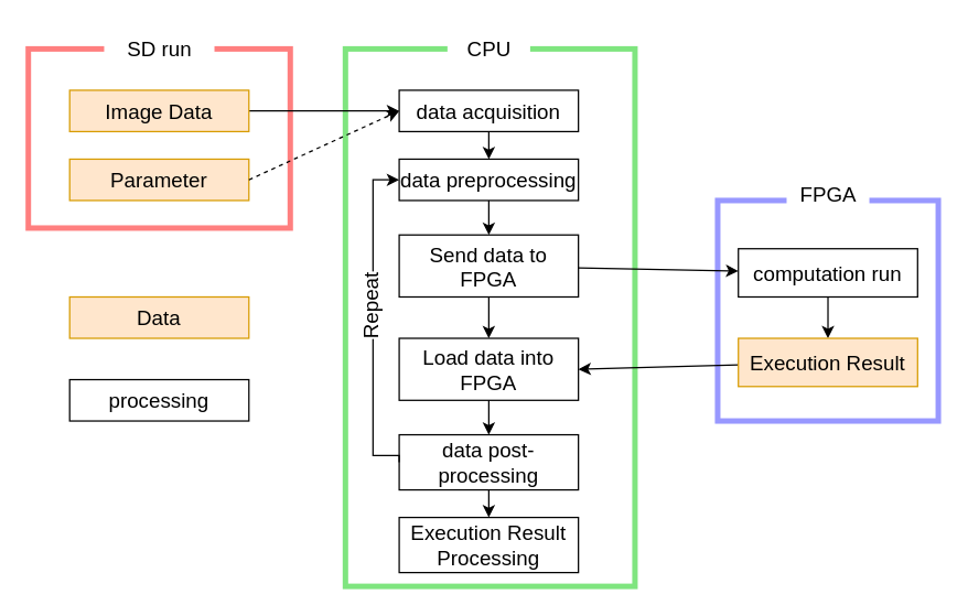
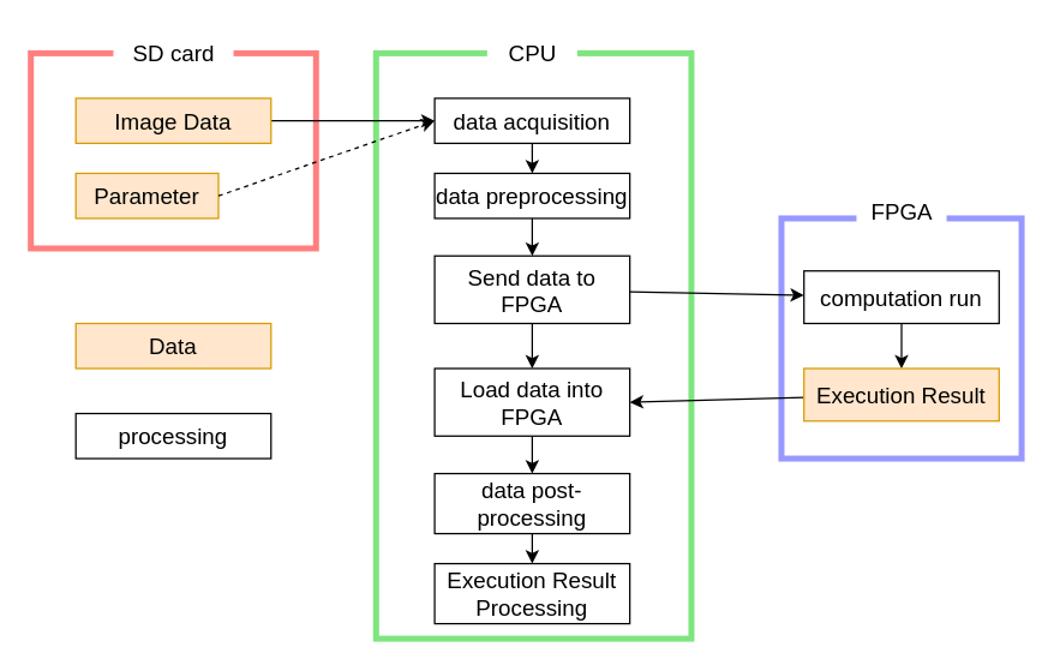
  <mxCell id="0" />
  <mxCell id="1" parent="0" />
  <mxCell id="2" value="" style="rounded=0;whiteSpace=wrap;html=1;fillColor=none;strokeWidth=4;opacity=50;strokeColor=#3333FF;" parent="1" vertex="1"><mxGeometry x="520" y="145" width="160" height="160" as="geometry" /></mxCell>
  <mxCell id="3" value="" style="rounded=0;whiteSpace=wrap;html=1;fillColor=none;strokeWidth=4;opacity=50;strokeColor=#FF0000;" parent="1" vertex="1"><mxGeometry x="20" y="35" width="190" height="130" as="geometry" /></mxCell>
- <mxCell id="4" value="&lt;span style=&quot;font-size: 15px;&quot;&gt;P&lt;/span&gt;&lt;span style=&quot;font-size: 15px; background-color: transparent;&quot;&gt;arameter&lt;/span&gt;" style="text;html=1;strokeColor=#d79b00;fillColor=#ffe6cc;align=center;verticalAlign=middle;whiteSpace=wrap;rounded=0;" parent="1" vertex="1"><mxGeometry x="50" y="115" width="130" height="30" as="geometry" /></mxCell>
- <mxCell id="5" value="&lt;font style=&quot;font-size: 15px;&quot;&gt;SD run&lt;/font&gt;" style="text;html=1;align=center;verticalAlign=middle;resizable=0;points=[];autosize=1;strokeColor=none;fillColor=default;" parent="1" vertex="1"><mxGeometry x="75" y="20" width="80" height="30" as="geometry" /></mxCell>
+ <mxCell id="4" value="&lt;span style=&quot;font-size: 15px;&quot;&gt;P&lt;/span&gt;&lt;span style=&quot;font-size: 15px; background-color: transparent;&quot;&gt;arameter&lt;/span&gt;" style="text;html=1;strokeColor=#d79b00;fillColor=#ffe6cc;align=center;verticalAlign=middle;whiteSpace=wrap;rounded=0;" parent="1" vertex="1"><mxGeometry x="50" y="115" width="95" height="30" as="geometry" /></mxCell>
+ <mxCell id="5" value="&lt;font style=&quot;font-size: 15px;&quot;&gt;SD card&lt;/font&gt;" style="text;html=1;align=center;verticalAlign=middle;resizable=0;points=[];autosize=1;strokeColor=none;fillColor=default;" parent="1" vertex="1"><mxGeometry x="75" y="20" width="80" height="30" as="geometry" /></mxCell>
  <mxCell id="6" value="" style="rounded=0;whiteSpace=wrap;html=1;fillColor=none;strokeWidth=4;opacity=50;strokeColor=#00CC00;" parent="1" vertex="1"><mxGeometry x="250" y="35" width="210" height="390" as="geometry" /></mxCell>
  <mxCell id="7" value="&lt;span style=&quot;font-size: 15px;&quot;&gt;CPU&lt;/span&gt;" style="text;html=1;align=center;verticalAlign=middle;resizable=0;points=[];autosize=1;strokeColor=none;fillColor=default;" parent="1" vertex="1"><mxGeometry x="324" y="20" width="60" height="30" as="geometry" /></mxCell>
  <mxCell id="8" value="&lt;span style=&quot;font-size: 15px;&quot;&gt;FPGA&lt;/span&gt;" style="text;html=1;align=center;verticalAlign=middle;resizable=0;points=[];autosize=1;strokeColor=none;fillColor=default;" parent="1" vertex="1"><mxGeometry x="570" y="125" width="60" height="30" as="geometry" /></mxCell>
  <mxCell id="9" style="edgeStyle=none;html=1;exitX=1;exitY=0.5;exitDx=0;exitDy=0;entryX=0;entryY=0.5;entryDx=0;entryDy=0;fontSize=15;" parent="1" source="13" target="12" edge="1"><mxGeometry relative="1" as="geometry" /></mxCell>
  <mxCell id="10" style="edgeStyle=none;html=1;exitX=1;exitY=0.5;exitDx=0;exitDy=0;entryX=0;entryY=0.5;entryDx=0;entryDy=0;fontSize=15;dashed=1;" parent="1" source="4" target="12" edge="1"><mxGeometry relative="1" as="geometry" /></mxCell>
  <mxCell id="11" value="" style="edgeStyle=none;html=1;fontSize=15;" parent="1" source="12" target="15" edge="1"><mxGeometry relative="1" as="geometry" /></mxCell>
  <mxCell id="12" value="&lt;span style=&quot;font-size: 15px;&quot;&gt;data acquisition&lt;/span&gt;" style="text;html=1;strokeColor=default;fillColor=none;align=center;verticalAlign=middle;whiteSpace=wrap;rounded=0;" parent="1" vertex="1"><mxGeometry x="289" y="65" width="130" height="30" as="geometry" /></mxCell>
  <mxCell id="13" value="&lt;span style=&quot;font-size: 15px;&quot;&gt;Image Data&lt;/span&gt;" style="text;html=1;strokeColor=#d79b00;fillColor=#ffe6cc;align=center;verticalAlign=middle;whiteSpace=wrap;rounded=0;" parent="1" vertex="1"><mxGeometry x="50" y="65" width="130" height="30" as="geometry" /></mxCell>
  <mxCell id="14" value="" style="edgeStyle=none;html=1;fontSize=15;" parent="1" source="15" target="18" edge="1"><mxGeometry relative="1" as="geometry" /></mxCell>
  <mxCell id="15" value="&lt;span style=&quot;font-size: 15px;&quot;&gt;data preprocessing&lt;/span&gt;" style="text;html=1;strokeColor=default;fillColor=none;align=center;verticalAlign=middle;whiteSpace=wrap;rounded=0;" parent="1" vertex="1"><mxGeometry x="289" y="115" width="130" height="30" as="geometry" /></mxCell>
  <mxCell id="16" value="" style="edgeStyle=none;html=1;fontSize=15;" parent="1" source="18" target="20" edge="1"><mxGeometry relative="1" as="geometry" /></mxCell>
  <mxCell id="17" value="" style="edgeStyle=none;html=1;fontSize=15;" parent="1" source="18" target="22" edge="1"><mxGeometry relative="1" as="geometry" /></mxCell>
  <mxCell id="18" value="&lt;span style=&quot;font-size: 15px;&quot;&gt;Send data to FPGA&lt;/span&gt;" style="text;html=1;strokeColor=default;fillColor=none;align=center;verticalAlign=middle;whiteSpace=wrap;rounded=0;" parent="1" vertex="1"><mxGeometry x="289" y="170" width="130" height="45" as="geometry" /></mxCell>
  <mxCell id="19" value="" style="edgeStyle=none;html=1;fontSize=15;" parent="1" source="20" target="24" edge="1"><mxGeometry relative="1" as="geometry" /></mxCell>
  <mxCell id="20" value="&lt;span style=&quot;font-size: 15px;&quot;&gt;computation run&lt;/span&gt;" style="text;html=1;strokeColor=default;fillColor=none;align=center;verticalAlign=middle;whiteSpace=wrap;rounded=0;" parent="1" vertex="1"><mxGeometry x="535" y="180" width="130" height="35" as="geometry" /></mxCell>
  <mxCell id="21" value="" style="edgeStyle=none;html=1;fontSize=15;" parent="1" source="22" target="28" edge="1"><mxGeometry relative="1" as="geometry" /></mxCell>
  <mxCell id="22" value="&lt;span style=&quot;font-size: 15px;&quot;&gt;Load data into FPGA&lt;/span&gt;" style="text;html=1;strokeColor=default;fillColor=none;align=center;verticalAlign=middle;whiteSpace=wrap;rounded=0;" parent="1" vertex="1"><mxGeometry x="289" y="245" width="130" height="45" as="geometry" /></mxCell>
  <mxCell id="23" style="edgeStyle=none;html=1;entryX=1;entryY=0.5;entryDx=0;entryDy=0;fontSize=15;" parent="1" source="24" target="22" edge="1"><mxGeometry relative="1" as="geometry" /></mxCell>
  <mxCell id="24" value="&lt;span style=&quot;font-size: 15px;&quot;&gt;Execution Result&lt;/span&gt;" style="text;html=1;strokeColor=#d79b00;fillColor=#ffe6cc;align=center;verticalAlign=middle;whiteSpace=wrap;rounded=0;" parent="1" vertex="1"><mxGeometry x="535" y="245" width="130" height="35" as="geometry" /></mxCell>
- <mxCell id="25" style="edgeStyle=orthogonalEdgeStyle;html=1;exitX=0;exitY=0.5;exitDx=0;exitDy=0;entryX=0;entryY=0.5;entryDx=0;entryDy=0;fontSize=15;rounded=0;" parent="1" source="28" target="15" edge="1"><mxGeometry relative="1" as="geometry"><Array as="points"><mxPoint x="270" y="330" /><mxPoint x="270" y="130" /></Array></mxGeometry></mxCell>
- <mxCell id="26" value="Repeat" style="edgeLabel;html=1;align=center;verticalAlign=middle;resizable=0;points=[];fontSize=15;horizontal=0;" parent="25" vertex="1" connectable="0"><mxGeometry x="0.082" y="3" relative="1" as="geometry"><mxPoint as="offset" /></mxGeometry></mxCell>
  <mxCell id="27" value="" style="edgeStyle=orthogonalEdgeStyle;rounded=0;html=1;fontSize=15;" parent="1" source="28" target="29" edge="1"><mxGeometry relative="1" as="geometry" /></mxCell>
  <mxCell id="28" value="&lt;span style=&quot;font-size: 15px;&quot;&gt;data post-processing&lt;/span&gt;" style="text;html=1;strokeColor=default;fillColor=none;align=center;verticalAlign=middle;whiteSpace=wrap;rounded=0;" parent="1" vertex="1"><mxGeometry x="289" y="315" width="130" height="40" as="geometry" /></mxCell>
  <mxCell id="29" value="&lt;span style=&quot;font-size: 15px;&quot;&gt;Execution Result Processing&lt;/span&gt;" style="text;html=1;strokeColor=default;fillColor=none;align=center;verticalAlign=middle;whiteSpace=wrap;rounded=0;" parent="1" vertex="1"><mxGeometry x="289" y="375" width="130" height="40" as="geometry" /></mxCell>
  <mxCell id="30" value="&lt;span style=&quot;font-size: 15px;&quot;&gt;Data&lt;/span&gt;" style="text;html=1;strokeColor=#d79b00;fillColor=#ffe6cc;align=center;verticalAlign=middle;whiteSpace=wrap;rounded=0;" vertex="1" parent="1"><mxGeometry x="50" y="215" width="130" height="30" as="geometry" /></mxCell>
  <mxCell id="31" value="&lt;font style=&quot;font-size: 15px;&quot;&gt;processing&lt;/font&gt;" style="text;html=1;strokeColor=default;fillColor=none;align=center;verticalAlign=middle;whiteSpace=wrap;rounded=0;" vertex="1" parent="1"><mxGeometry x="50" y="275" width="130" height="30" as="geometry" /></mxCell>
